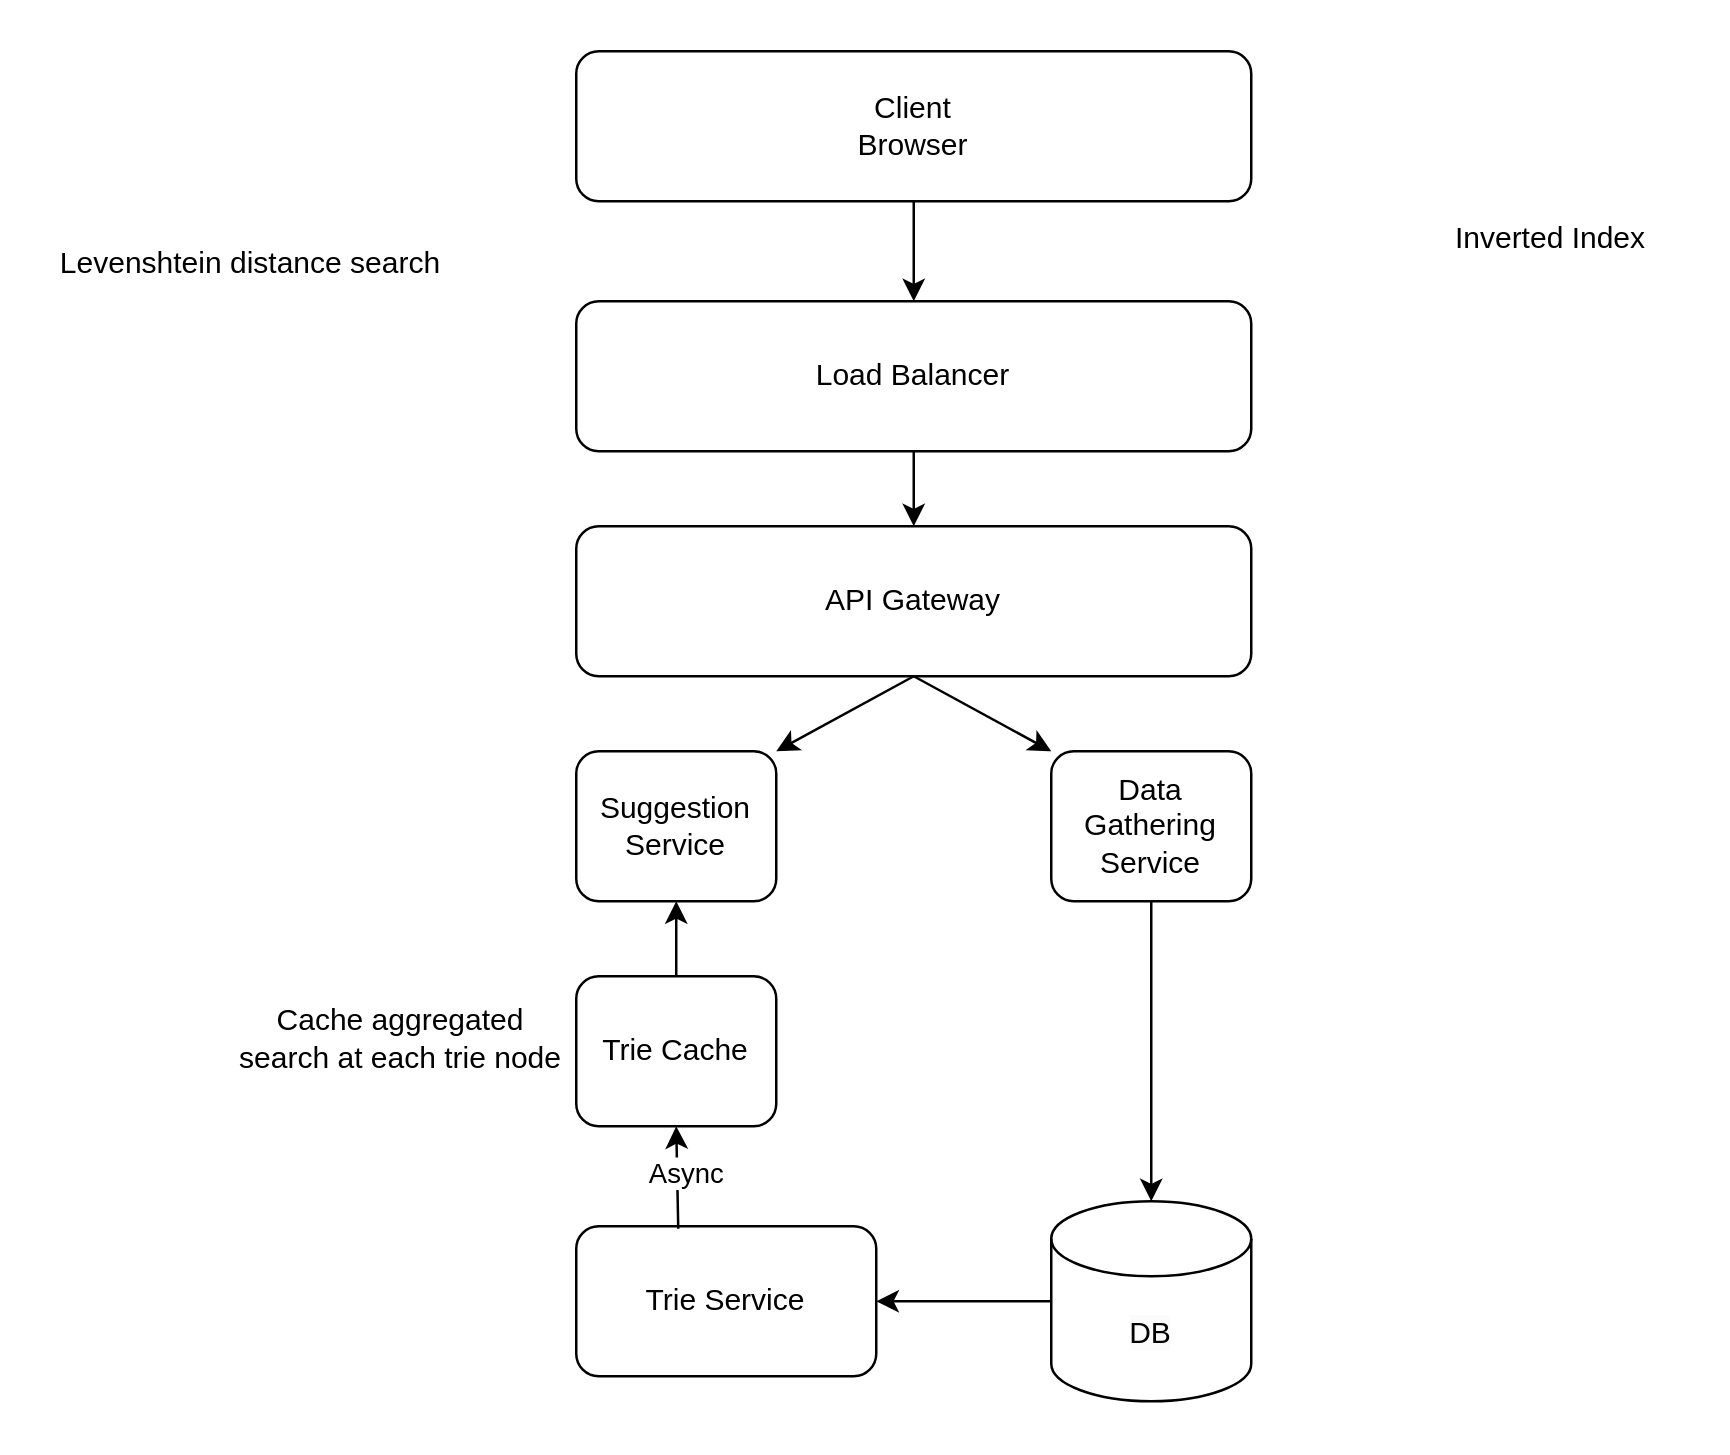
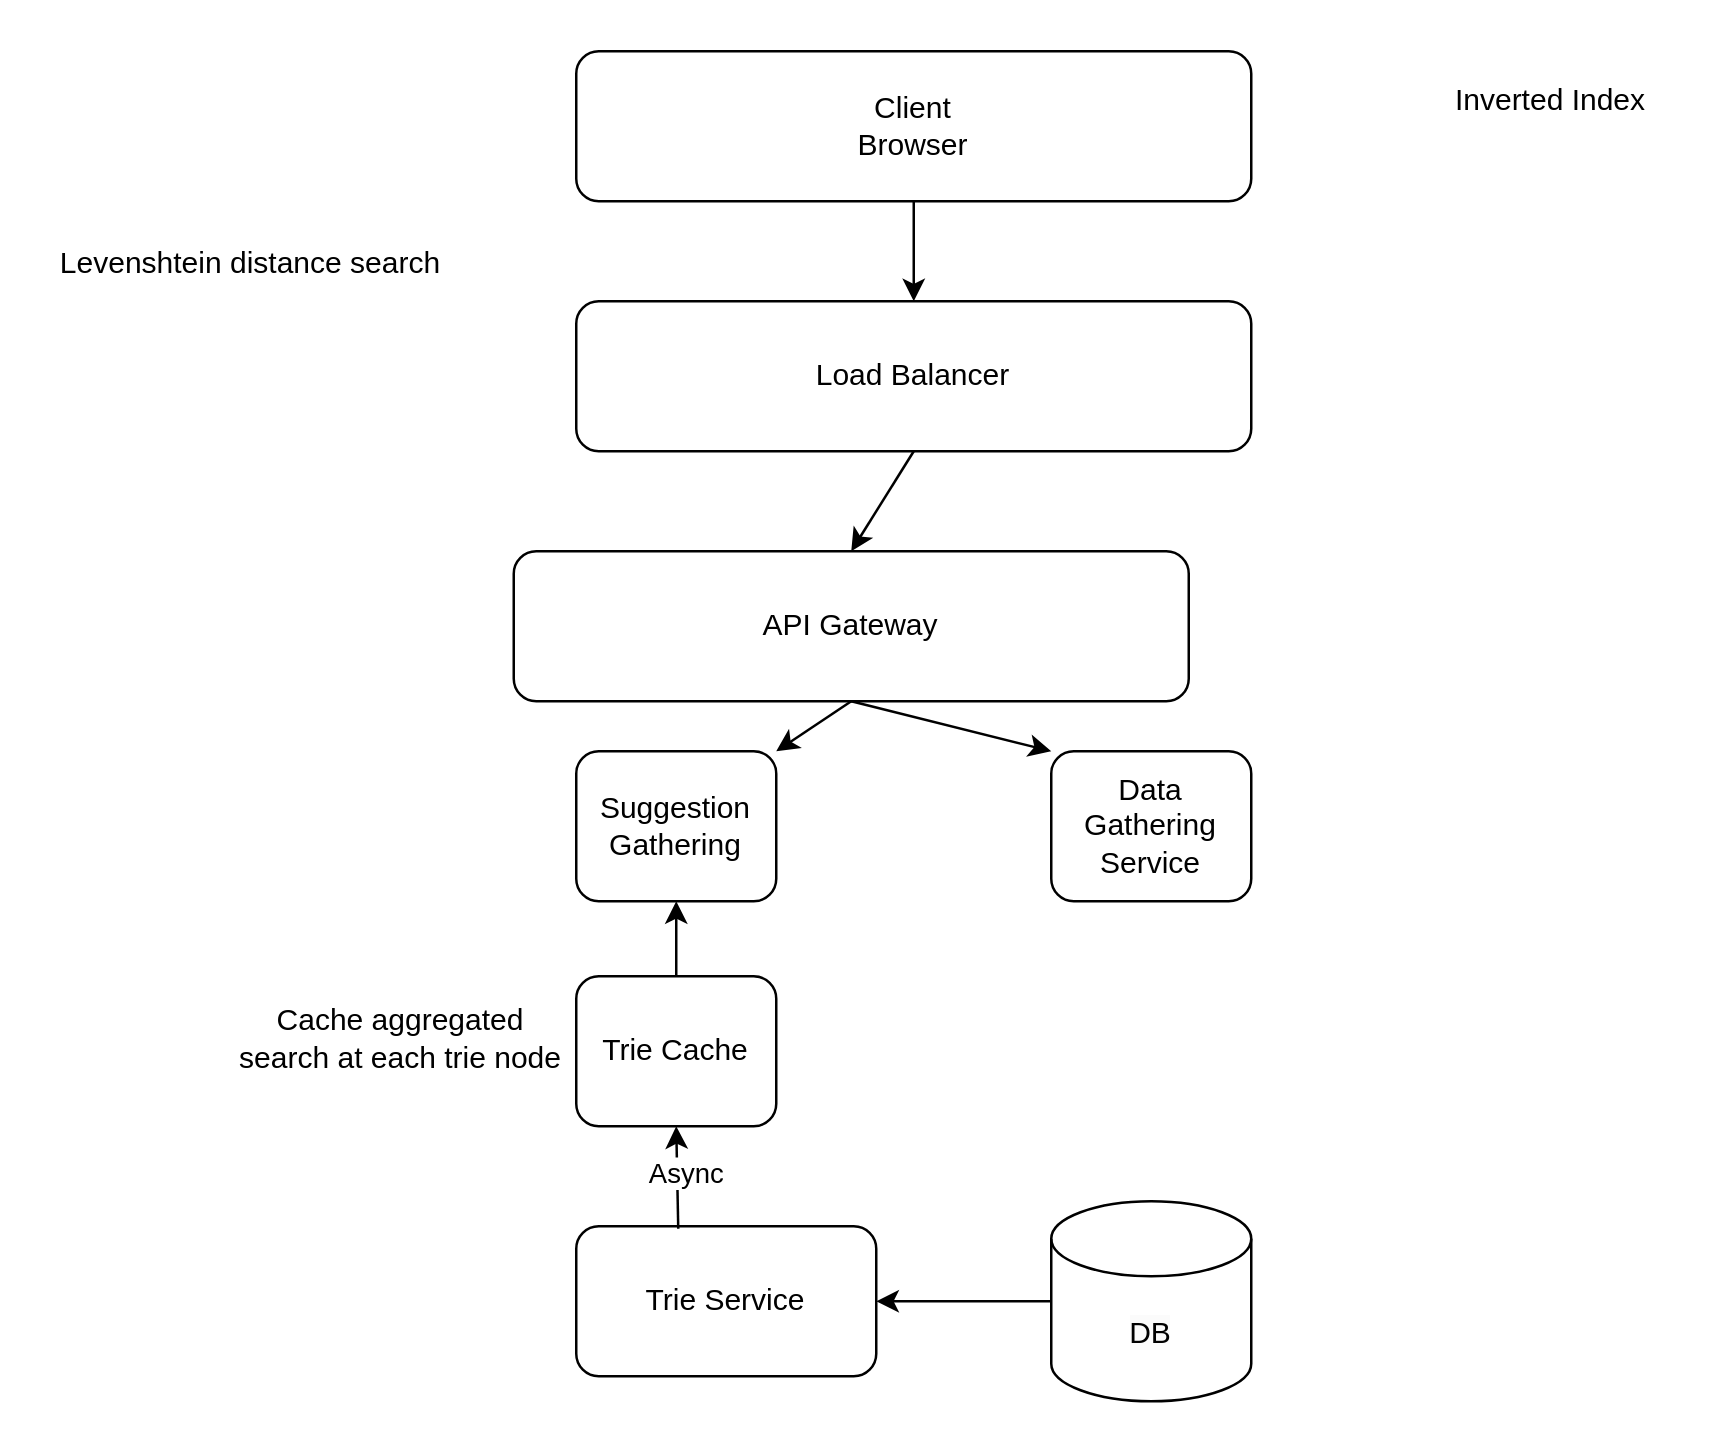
  <mxCell id="0" />
  <mxCell id="1" parent="0" />
  <mxCell id="2" value="Client&lt;br&gt;Browser" style="rounded=1;whiteSpace=wrap;html=1;" parent="1" vertex="1"><mxGeometry x="230" y="20" width="270" height="60" as="geometry" /></mxCell>
- <mxCell id="3" value="API Gateway" style="rounded=1;whiteSpace=wrap;html=1;" parent="1" vertex="1"><mxGeometry x="230" y="210" width="270" height="60" as="geometry" /></mxCell>
+ <mxCell id="3" value="API Gateway" style="rounded=1;whiteSpace=wrap;html=1;" parent="1" vertex="1"><mxGeometry x="205" y="220" width="270" height="60" as="geometry" /></mxCell>
  <mxCell id="4" value="Load Balancer" style="rounded=1;whiteSpace=wrap;html=1;" parent="1" vertex="1"><mxGeometry x="230" y="120" width="270" height="60" as="geometry" /></mxCell>
  <mxCell id="5" value="" style="endArrow=classic;html=1;rounded=0;exitX=0.5;exitY=1;exitDx=0;exitDy=0;entryX=0.5;entryY=0;entryDx=0;entryDy=0;" parent="1" source="4" target="3" edge="1"><mxGeometry width="50" height="50" relative="1" as="geometry"><mxPoint x="690" y="288" as="sourcePoint" /><mxPoint x="740" y="238" as="targetPoint" /></mxGeometry></mxCell>
- <mxCell id="6" value="Suggestion Service" style="rounded=1;whiteSpace=wrap;html=1;" parent="1" vertex="1"><mxGeometry x="230" y="300" width="80" height="60" as="geometry" /></mxCell>
+ <mxCell id="6" value="Suggestion Gathering" style="rounded=1;whiteSpace=wrap;html=1;" parent="1" vertex="1"><mxGeometry x="230" y="300" width="80" height="60" as="geometry" /></mxCell>
  <mxCell id="7" value="" style="endArrow=classic;html=1;rounded=0;exitX=0.5;exitY=1;exitDx=0;exitDy=0;entryX=1;entryY=0;entryDx=0;entryDy=0;" parent="1" source="3" target="6" edge="1"><mxGeometry width="50" height="50" relative="1" as="geometry"><mxPoint x="740" y="308" as="sourcePoint" /><mxPoint x="790" y="258" as="targetPoint" /></mxGeometry></mxCell>
  <mxCell id="8" value="&lt;span style=&quot;color: rgb(0, 0, 0); font-family: Helvetica; font-size: 12px; font-style: normal; font-variant-ligatures: normal; font-variant-caps: normal; font-weight: 400; letter-spacing: normal; orphans: 2; text-align: center; text-indent: 0px; text-transform: none; widows: 2; word-spacing: 0px; -webkit-text-stroke-width: 0px; background-color: rgb(251, 251, 251); text-decoration-thickness: initial; text-decoration-style: initial; text-decoration-color: initial; float: none; display: inline !important;&quot;&gt;&lt;span&gt;DB&lt;/span&gt;&lt;/span&gt;" style="shape=cylinder3;whiteSpace=wrap;html=1;boundedLbl=1;backgroundOutline=1;size=15;" parent="1" vertex="1"><mxGeometry x="420" y="480" width="80" height="80" as="geometry" /></mxCell>
  <mxCell id="9" value="Trie&amp;nbsp;Cache" style="rounded=1;whiteSpace=wrap;html=1;" parent="1" vertex="1"><mxGeometry x="230" y="390" width="80" height="60" as="geometry" /></mxCell>
- <mxCell id="10" value="" style="endArrow=classic;html=1;rounded=0;exitX=0.5;exitY=1;exitDx=0;exitDy=0;entryX=0.5;entryY=0;entryDx=0;entryDy=0;entryPerimeter=0;" parent="1" source="12" target="8" edge="1"><mxGeometry width="50" height="50" relative="1" as="geometry"><mxPoint x="430" y="450" as="sourcePoint" /><mxPoint x="480" y="400" as="targetPoint" /></mxGeometry></mxCell>
  <mxCell id="11" value="" style="endArrow=classic;html=1;rounded=0;entryX=0.5;entryY=0;entryDx=0;entryDy=0;exitX=0.5;exitY=1;exitDx=0;exitDy=0;" parent="1" source="2" target="4" edge="1"><mxGeometry width="50" height="50" relative="1" as="geometry"><mxPoint x="265" y="80" as="sourcePoint" /><mxPoint x="680" y="230" as="targetPoint" /></mxGeometry></mxCell>
  <mxCell id="12" value="Data Gathering Service" style="rounded=1;whiteSpace=wrap;html=1;" parent="1" vertex="1"><mxGeometry x="420" y="300" width="80" height="60" as="geometry" /></mxCell>
  <mxCell id="13" value="" style="endArrow=classic;html=1;rounded=0;exitX=0.5;exitY=1;exitDx=0;exitDy=0;entryX=0;entryY=0;entryDx=0;entryDy=0;" parent="1" source="3" target="12" edge="1"><mxGeometry width="50" height="50" relative="1" as="geometry"><mxPoint x="375" y="280" as="sourcePoint" /><mxPoint x="280" y="310" as="targetPoint" /></mxGeometry></mxCell>
  <mxCell id="14" value="Trie Service" style="rounded=1;whiteSpace=wrap;html=1;" parent="1" vertex="1"><mxGeometry x="230" y="490" width="120" height="60" as="geometry" /></mxCell>
  <mxCell id="15" value="" style="endArrow=classic;html=1;rounded=0;exitX=0;exitY=0.5;exitDx=0;exitDy=0;exitPerimeter=0;entryX=1;entryY=0.5;entryDx=0;entryDy=0;" parent="1" source="8" target="14" edge="1"><mxGeometry width="50" height="50" relative="1" as="geometry"><mxPoint x="500" y="690" as="sourcePoint" /><mxPoint x="390" y="560" as="targetPoint" /></mxGeometry></mxCell>
  <mxCell id="16" value="" style="endArrow=classic;html=1;rounded=0;entryX=0.5;entryY=1;entryDx=0;entryDy=0;exitX=0.34;exitY=0.017;exitDx=0;exitDy=0;exitPerimeter=0;" parent="1" source="14" target="9" edge="1"><mxGeometry width="50" height="50" relative="1" as="geometry"><mxPoint x="230" y="510" as="sourcePoint" /><mxPoint x="280" y="460" as="targetPoint" /></mxGeometry></mxCell>
  <mxCell id="17" value="Async" style="edgeLabel;html=1;align=center;verticalAlign=middle;resizable=0;points=[];" parent="16" vertex="1" connectable="0"><mxGeometry x="0.051" y="-3" relative="1" as="geometry"><mxPoint as="offset" /></mxGeometry></mxCell>
  <mxCell id="18" value="" style="endArrow=classic;html=1;rounded=0;entryX=0.5;entryY=1;entryDx=0;entryDy=0;exitX=0.5;exitY=0;exitDx=0;exitDy=0;" parent="1" source="9" target="6" edge="1"><mxGeometry width="50" height="50" relative="1" as="geometry"><mxPoint x="100" y="450" as="sourcePoint" /><mxPoint x="150" y="400" as="targetPoint" /></mxGeometry></mxCell>
  <mxCell id="19" value="Cache aggregated search at each trie node" style="text;html=1;strokeColor=none;fillColor=none;align=center;verticalAlign=middle;whiteSpace=wrap;rounded=0;" parent="1" vertex="1"><mxGeometry x="90" y="400" width="140" height="30" as="geometry" /></mxCell>
  <mxCell id="20" value="Levenshtein distance search" style="text;html=1;strokeColor=none;fillColor=none;align=center;verticalAlign=middle;whiteSpace=wrap;rounded=0;" parent="1" vertex="1"><mxGeometry x="20" y="90" width="160" height="30" as="geometry" /></mxCell>
- <mxCell id="21" value="Inverted Index" style="text;html=1;align=center;verticalAlign=middle;whiteSpace=wrap;rounded=0;" vertex="1" parent="1"><mxGeometry x="570" y="80" width="100" height="30" as="geometry" /></mxCell>
+ <mxCell id="21" value="Inverted Index" style="text;html=1;align=center;verticalAlign=middle;whiteSpace=wrap;rounded=0;" vertex="1" parent="1"><mxGeometry x="570" y="25" width="100" height="30" as="geometry" /></mxCell>
